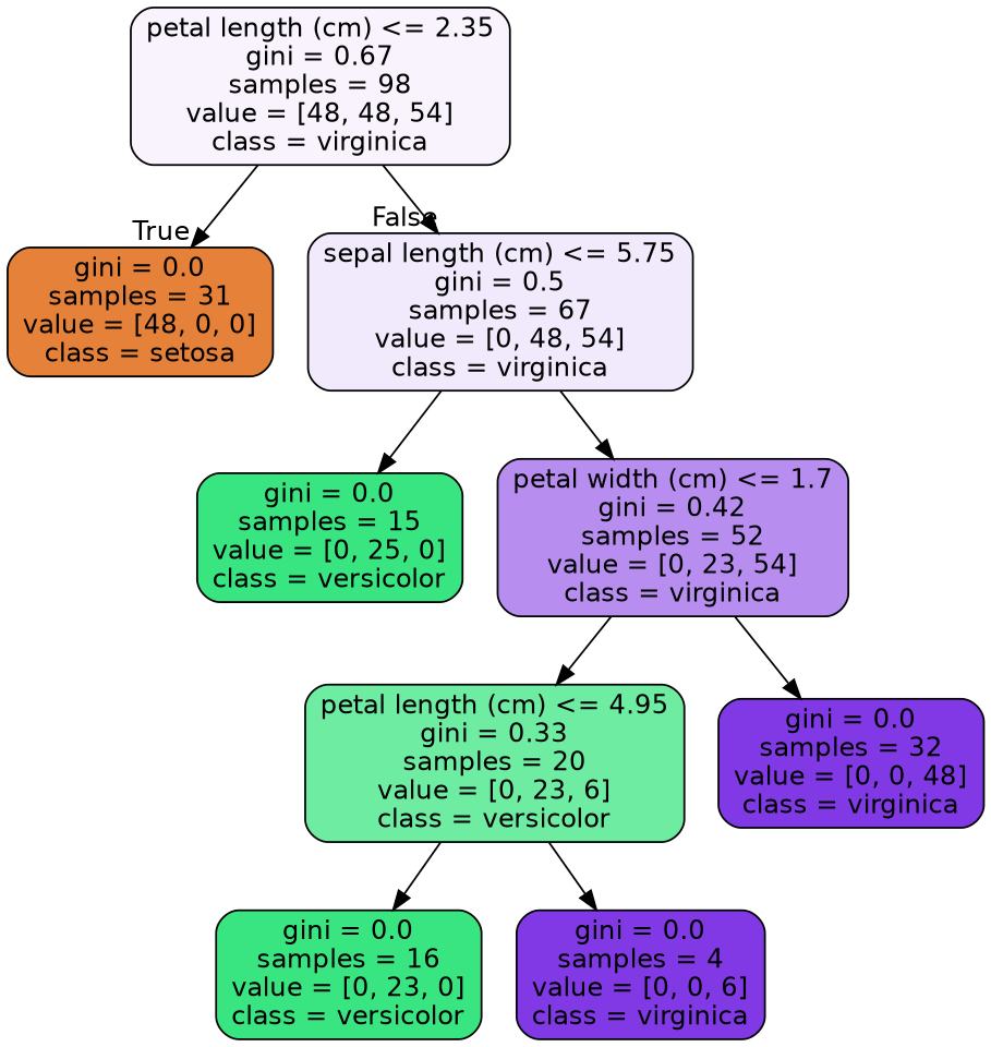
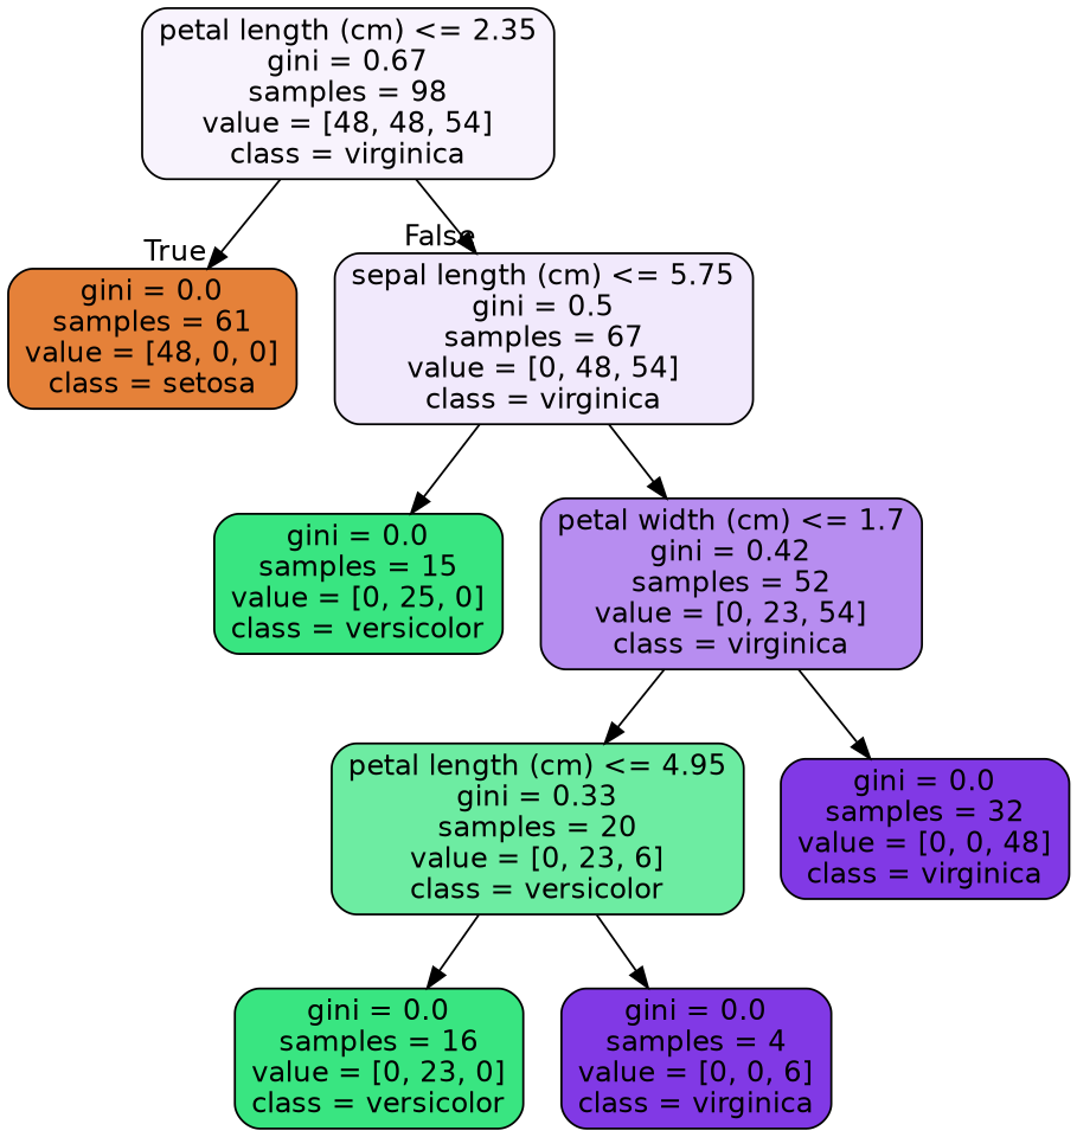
  digraph {
    node [color=black fillcolor="#39e581" fontname=helvetica shape=box style="filled, rounded"]
    edge [fontname=helvetica]
    n1 [fillcolor="#f8f3fd" label="petal length (cm) <= 2.35\ngini = 0.67\nsamples = 98\nvalue = [48, 48, 54]\nclass = virginica"]
-   n2 [fillcolor="#e58139" label="gini = 0.0\nsamples = 31\nvalue = [48, 0, 0]\nclass = setosa"]
+   n2 [fillcolor="#e58139" label="gini = 0.0\nsamples = 61\nvalue = [48, 0, 0]\nclass = setosa"]
    n3 [fillcolor="#f1e9fc" label="sepal length (cm) <= 5.75\ngini = 0.5\nsamples = 67\nvalue = [0, 48, 54]\nclass = virginica"]
    n4 [label="gini = 0.0\nsamples = 15\nvalue = [0, 25, 0]\nclass = versicolor"]
    n5 [fillcolor="#b78df0" label="petal width (cm) <= 1.7\ngini = 0.42\nsamples = 52\nvalue = [0, 23, 54]\nclass = virginica"]
    n6 [fillcolor="#6deca2" label="petal length (cm) <= 4.95\ngini = 0.33\nsamples = 20\nvalue = [0, 23, 6]\nclass = versicolor"]
    n7 [fillcolor="#8139e5" label="gini = 0.0\nsamples = 32\nvalue = [0, 0, 48]\nclass = virginica"]
    n8 [label="gini = 0.0\nsamples = 16\nvalue = [0, 23, 0]\nclass = versicolor"]
    n9 [fillcolor="#8139e5" label="gini = 0.0\nsamples = 4\nvalue = [0, 0, 6]\nclass = virginica"]
    n1 -> n2 [headlabel=True labelangle=45 labeldistance=2.5]
    n1 -> n3 [headlabel=False labelangle=-45 labeldistance=2.5]
    n3 -> n4
    n3 -> n5
    n5 -> n6
    n5 -> n7
    n6 -> n8
    n6 -> n9
  }
